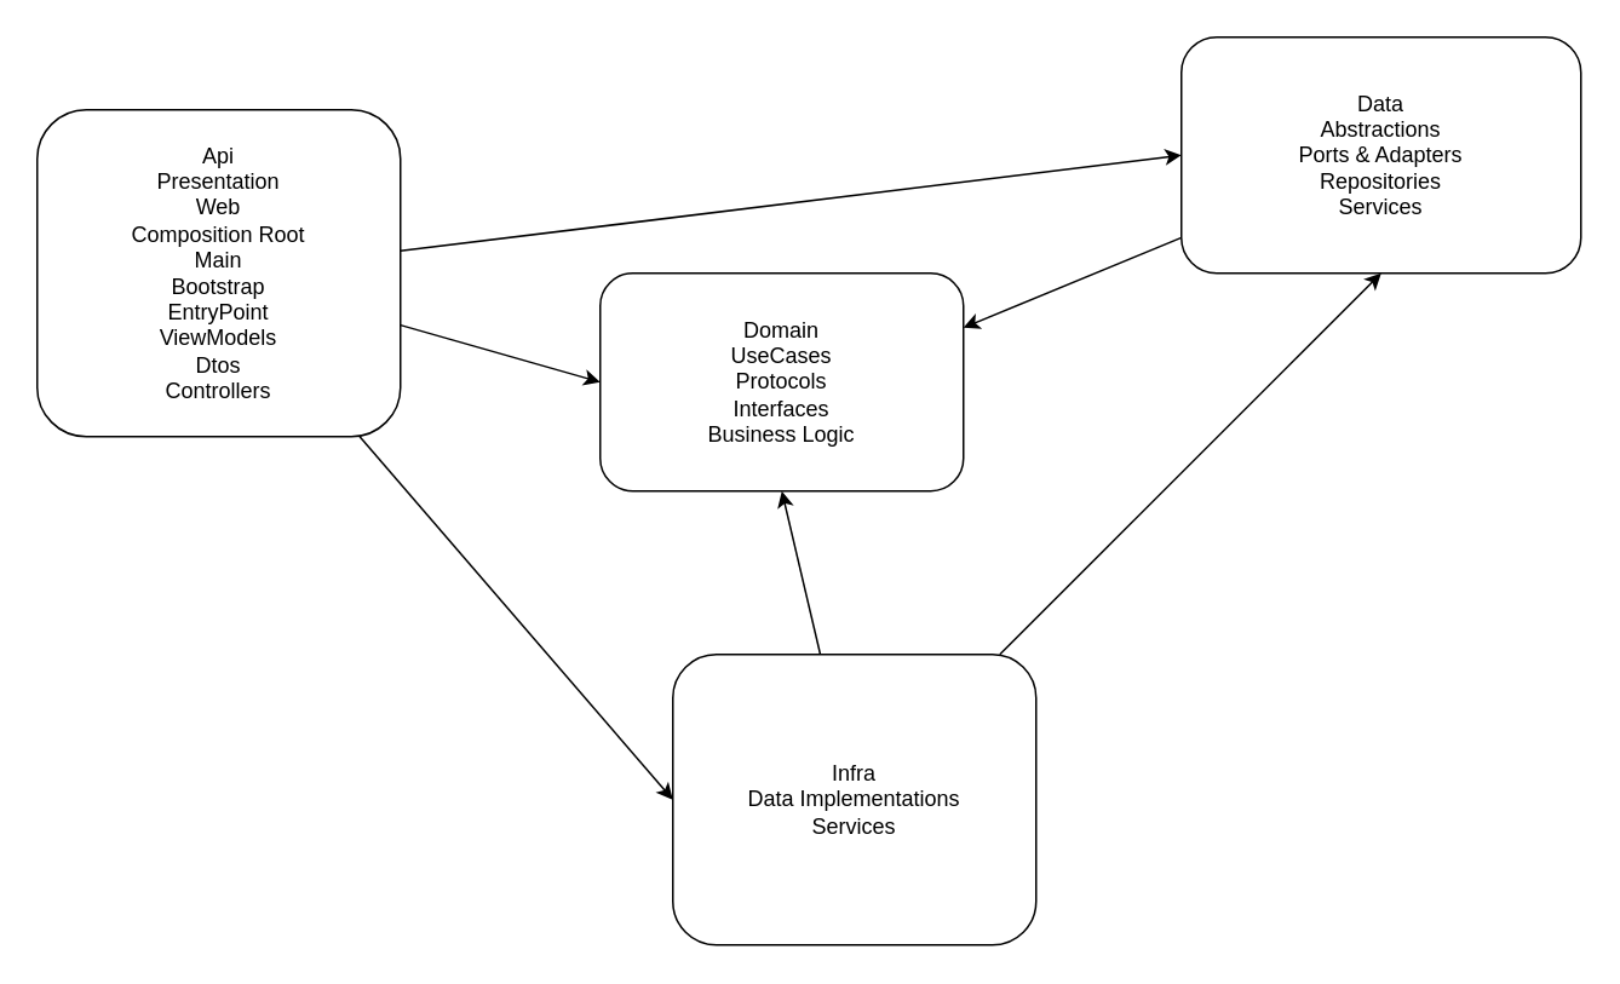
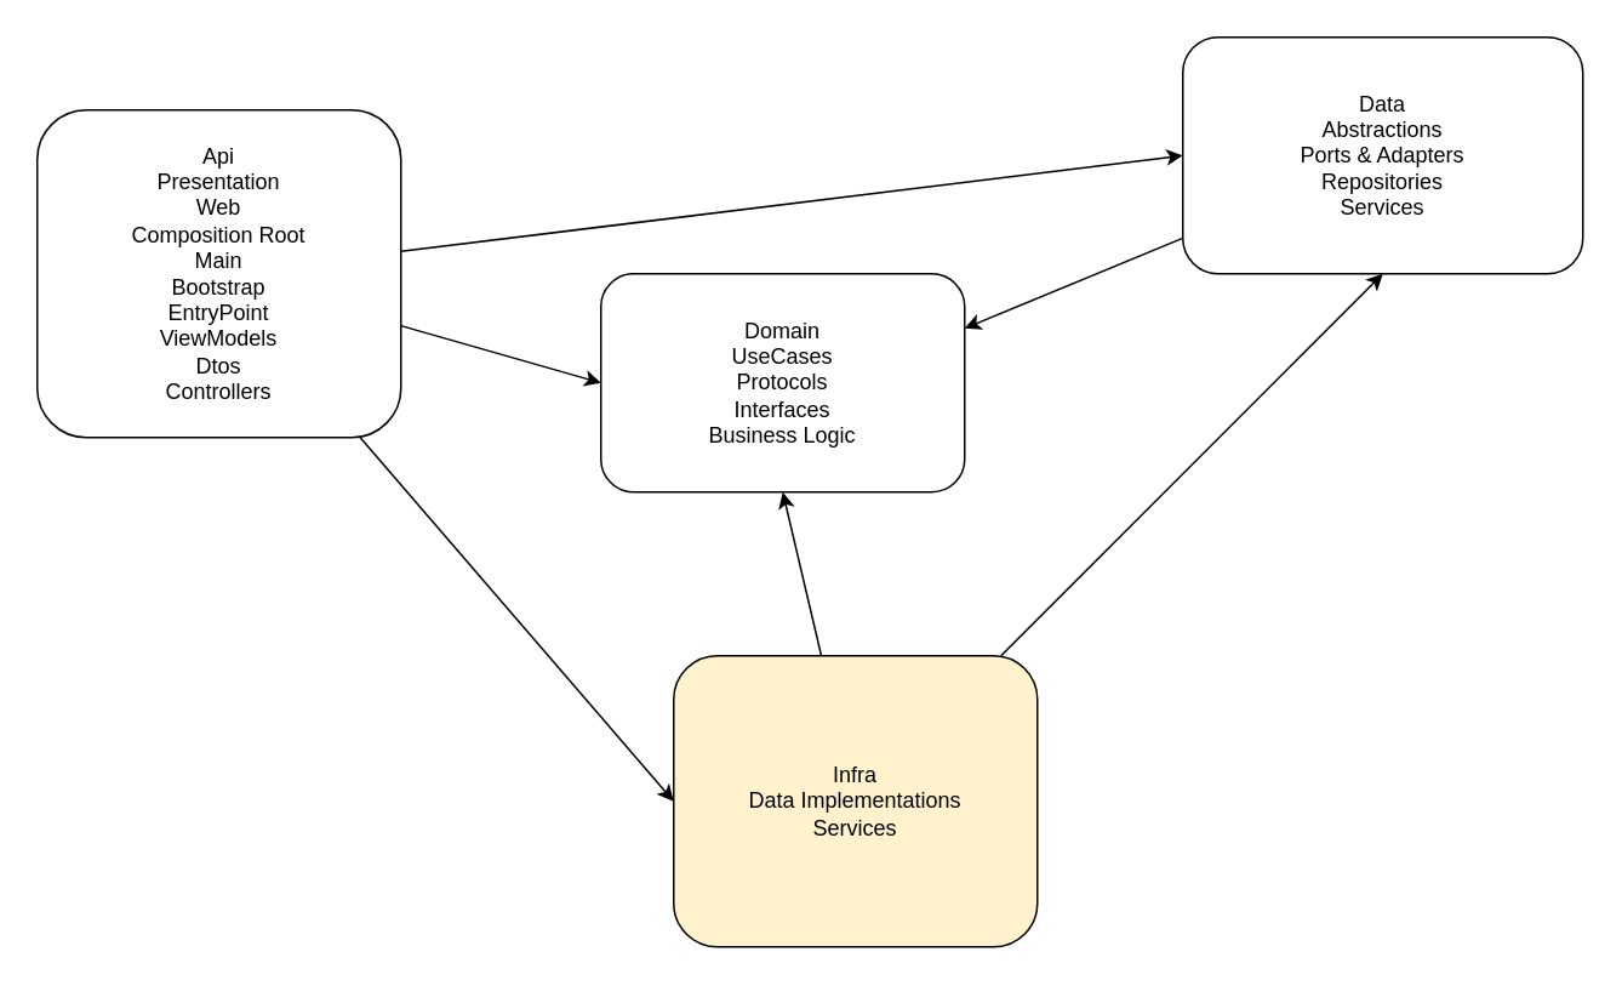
  <mxCell id="0" />
  <mxCell id="1" parent="0" />
  <mxCell id="2" style="edgeStyle=none;html=1;entryX=0;entryY=0.5;entryDx=0;entryDy=0;" edge="1" parent="1" source="5" target="8"><mxGeometry relative="1" as="geometry" /></mxCell>
  <mxCell id="3" style="edgeStyle=none;html=1;entryX=0;entryY=0.5;entryDx=0;entryDy=0;" edge="1" parent="1" source="5" target="6"><mxGeometry relative="1" as="geometry" /></mxCell>
  <mxCell id="4" style="edgeStyle=none;html=1;entryX=0;entryY=0.5;entryDx=0;entryDy=0;" edge="1" parent="1" source="5" target="11"><mxGeometry relative="1" as="geometry" /></mxCell>
  <mxCell id="5" value="Api&lt;br&gt;Presentation&lt;br&gt;Web&lt;br&gt;Composition Root&lt;br&gt;Main&lt;br&gt;Bootstrap&lt;br&gt;EntryPoint&lt;br&gt;ViewModels&lt;br&gt;Dtos&lt;br&gt;Controllers" style="rounded=1;whiteSpace=wrap;html=1;" vertex="1" parent="1"><mxGeometry x="20" y="60" width="200" height="180" as="geometry" /></mxCell>
  <mxCell id="6" value="Domain&lt;br&gt;UseCases&lt;br&gt;Protocols&lt;br&gt;Interfaces&lt;br&gt;Business Logic" style="rounded=1;whiteSpace=wrap;html=1;" vertex="1" parent="1"><mxGeometry x="330" y="150" width="200" height="120" as="geometry" /></mxCell>
  <mxCell id="7" style="edgeStyle=none;html=1;entryX=1;entryY=0.25;entryDx=0;entryDy=0;" edge="1" parent="1" source="8" target="6"><mxGeometry relative="1" as="geometry" /></mxCell>
  <mxCell id="8" value="Data&lt;br&gt;Abstractions&lt;br&gt;Ports &amp;amp; Adapters&lt;br&gt;Repositories&lt;br&gt;Services" style="rounded=1;whiteSpace=wrap;html=1;" vertex="1" parent="1"><mxGeometry x="650" y="20" width="220" height="130" as="geometry" /></mxCell>
  <mxCell id="9" style="edgeStyle=none;html=1;entryX=0.5;entryY=1;entryDx=0;entryDy=0;" edge="1" parent="1" source="11" target="6"><mxGeometry relative="1" as="geometry" /></mxCell>
  <mxCell id="10" style="edgeStyle=none;html=1;entryX=0.5;entryY=1;entryDx=0;entryDy=0;" edge="1" parent="1" source="11" target="8"><mxGeometry relative="1" as="geometry" /></mxCell>
- <mxCell id="11" value="Infra&lt;br&gt;Data Implementations&lt;br&gt;Services" style="rounded=1;whiteSpace=wrap;html=1;" vertex="1" parent="1"><mxGeometry x="370" y="360" width="200" height="160" as="geometry" /></mxCell>
+ <mxCell id="11" value="Infra&lt;br&gt;Data Implementations&lt;br&gt;Services" style="rounded=1;whiteSpace=wrap;html=1;fillColor=#fff2cc;" vertex="1" parent="1"><mxGeometry x="370" y="360" width="200" height="160" as="geometry" /></mxCell>
